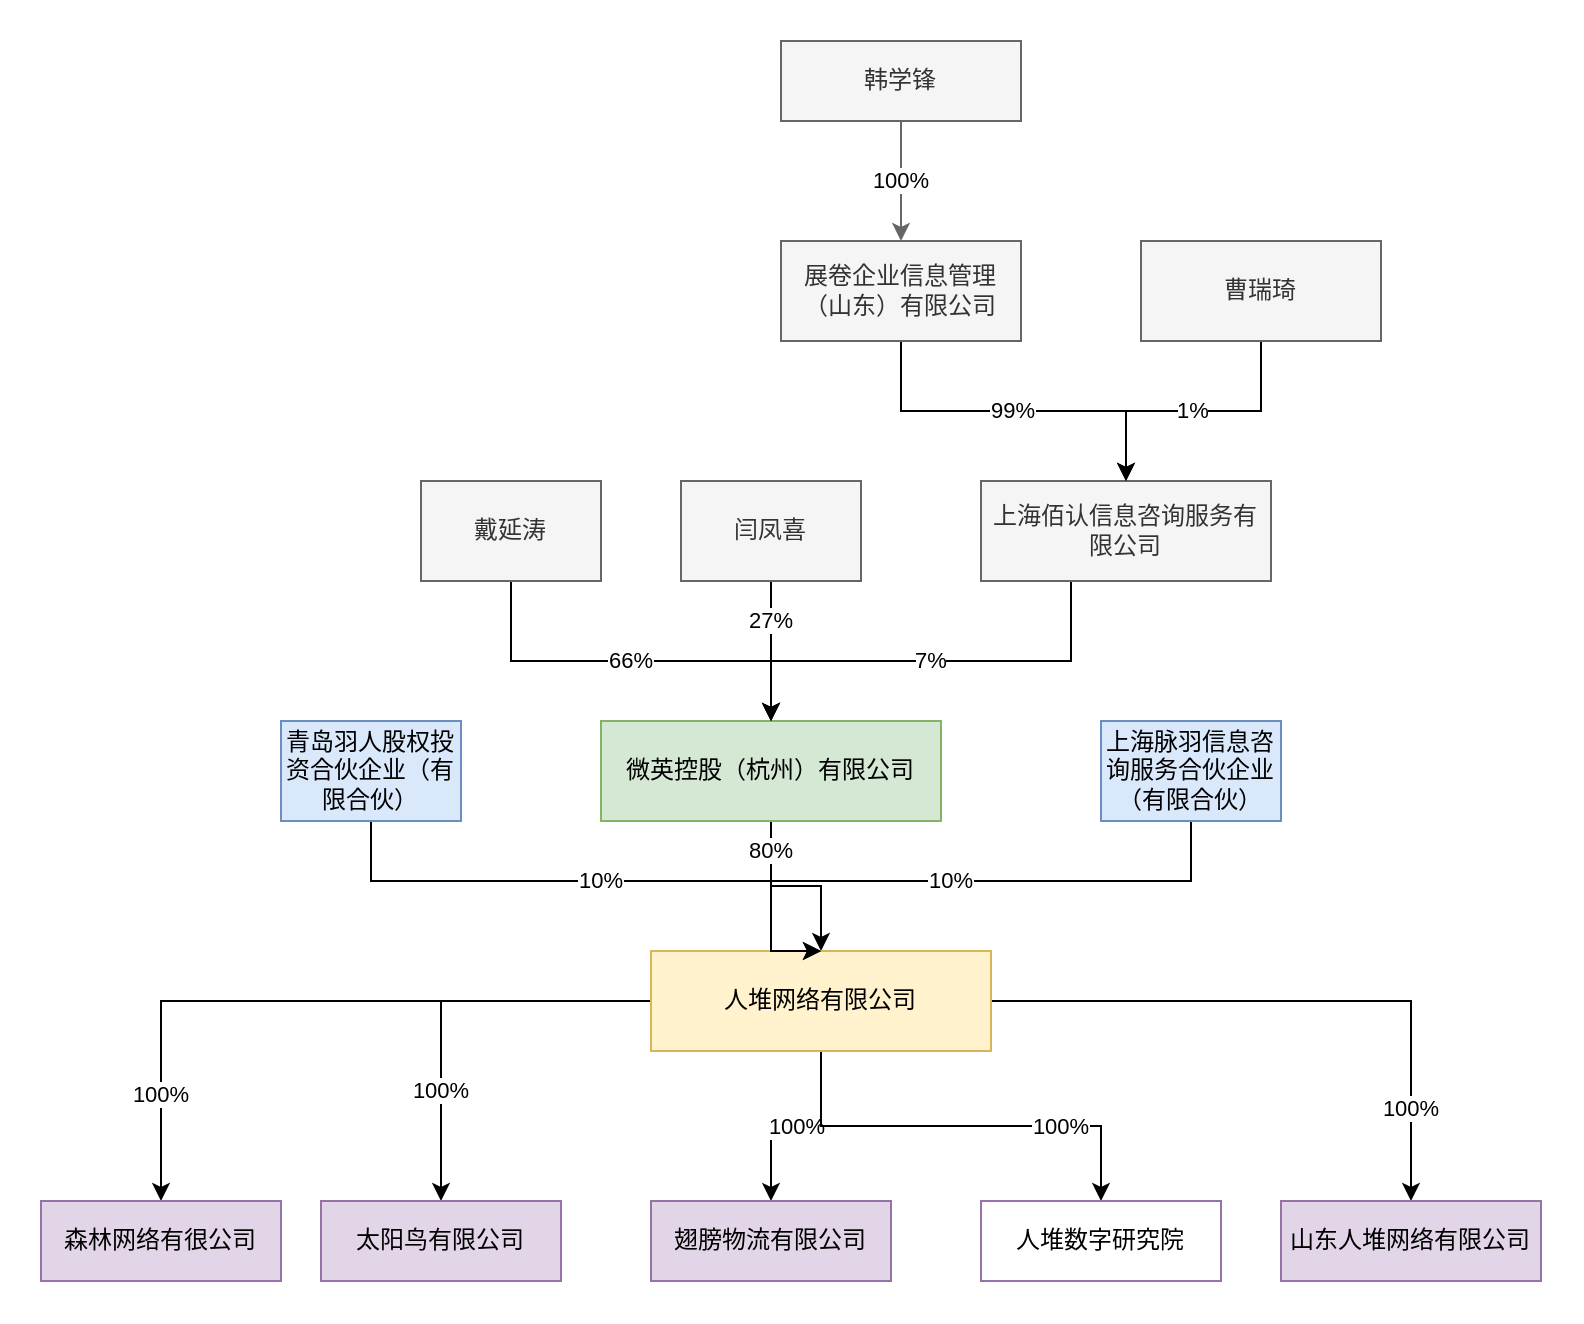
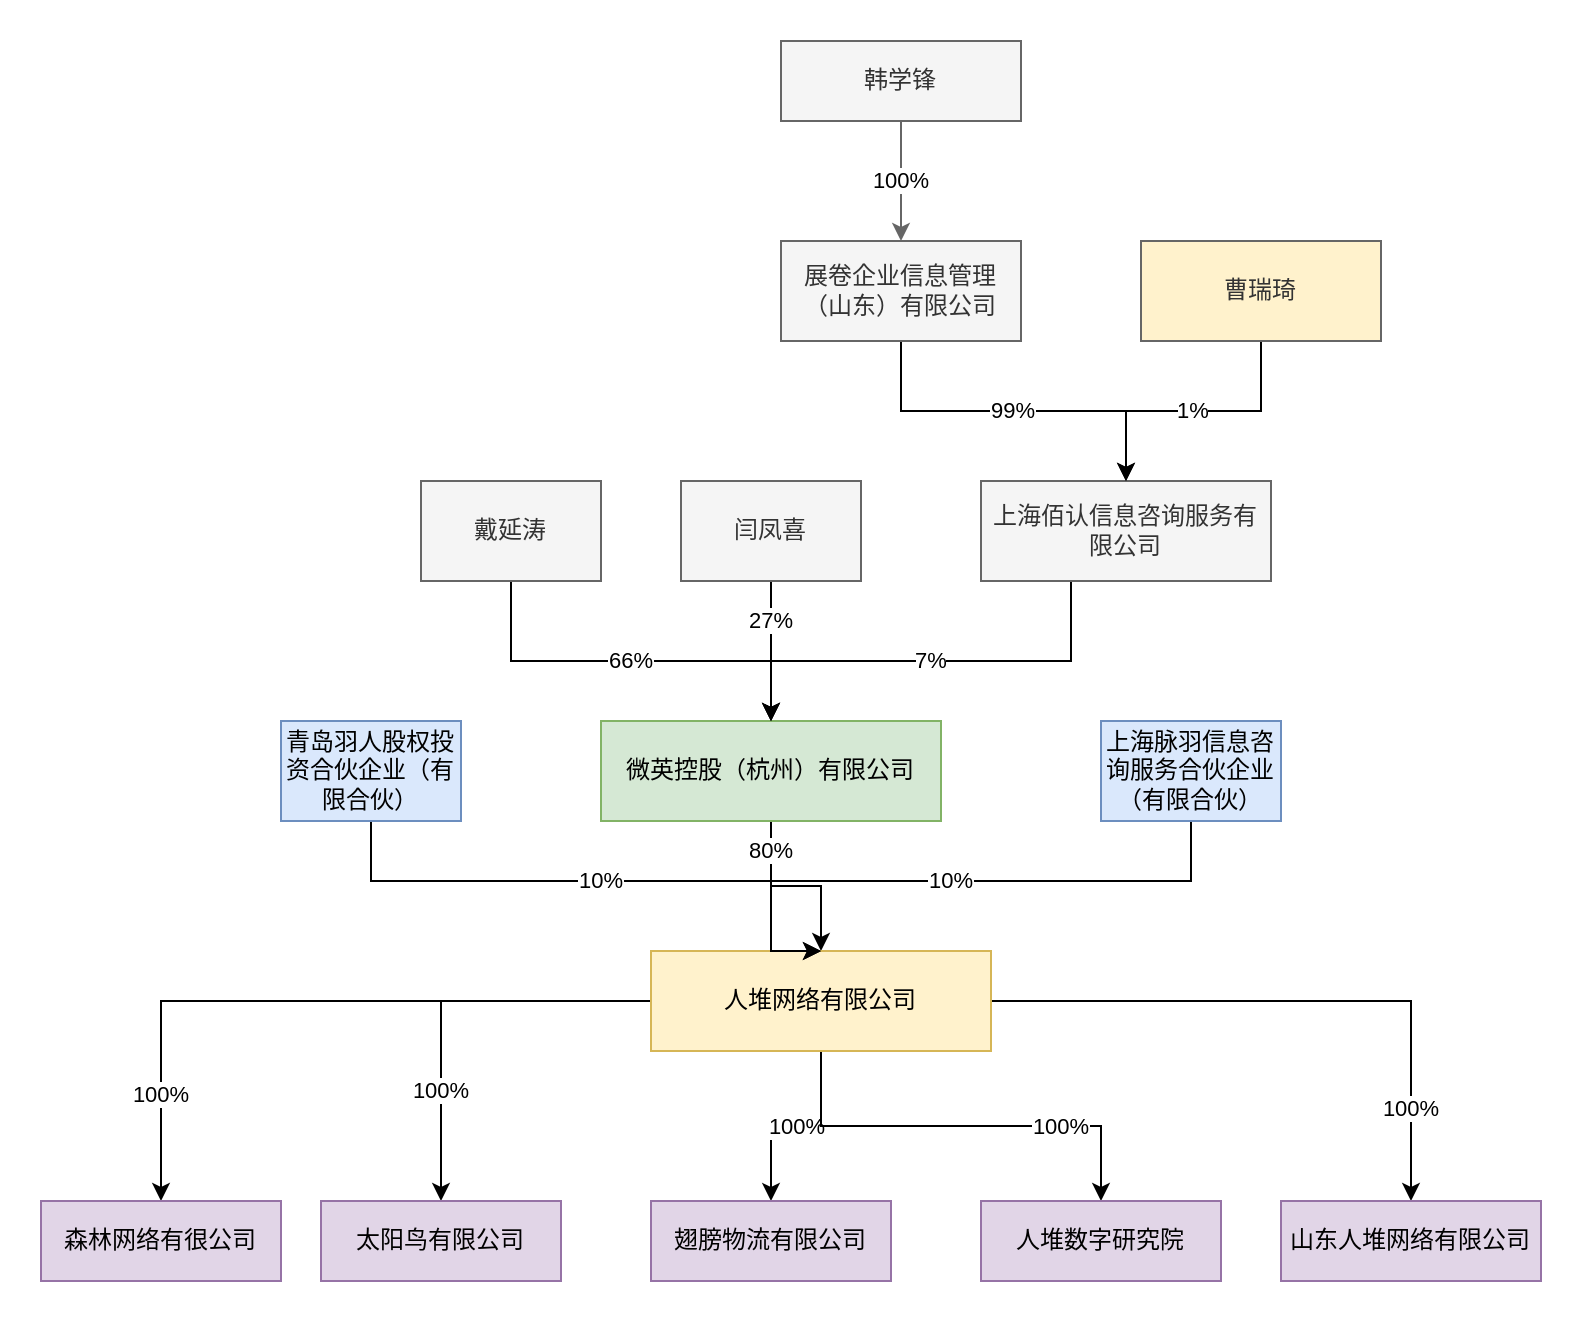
  <mxCell id="0" />
  <mxCell id="1" parent="0" />
  <mxCell id="2" value="80%" style="edgeStyle=orthogonalEdgeStyle;rounded=0;orthogonalLoop=1;jettySize=auto;html=1;entryX=0.5;entryY=0;entryDx=0;entryDy=0;" edge="1" parent="1" source="3" target="21"><mxGeometry x="-0.667" relative="1" as="geometry"><mxPoint as="offset" /></mxGeometry></mxCell>
  <mxCell id="3" value="微英控股（杭州）有限公司" style="rounded=0;whiteSpace=wrap;html=1;fillColor=#d5e8d4;strokeColor=#82b366;" vertex="1" parent="1"><mxGeometry x="300" y="360" width="170" height="50" as="geometry" /></mxCell>
  <mxCell id="4" value="66%" style="edgeStyle=orthogonalEdgeStyle;rounded=0;orthogonalLoop=1;jettySize=auto;html=1;exitX=0.5;exitY=1;exitDx=0;exitDy=0;entryX=0.5;entryY=0;entryDx=0;entryDy=0;" edge="1" parent="1" source="5" target="3"><mxGeometry relative="1" as="geometry"><Array as="points"><mxPoint x="255" y="330" /><mxPoint x="385" y="330" /></Array></mxGeometry></mxCell>
  <mxCell id="5" value="戴延涛" style="rounded=0;whiteSpace=wrap;html=1;fillColor=#f5f5f5;fontColor=#333333;strokeColor=#666666;" vertex="1" parent="1"><mxGeometry x="210" y="240" width="90" height="50" as="geometry" /></mxCell>
  <mxCell id="6" value="27%" style="edgeStyle=orthogonalEdgeStyle;rounded=0;orthogonalLoop=1;jettySize=auto;html=1;entryX=0.5;entryY=0;entryDx=0;entryDy=0;" edge="1" parent="1" source="7" target="3"><mxGeometry x="-0.429" relative="1" as="geometry"><mxPoint as="offset" /></mxGeometry></mxCell>
  <mxCell id="7" value="闫凤喜" style="rounded=0;whiteSpace=wrap;html=1;fillColor=#f5f5f5;fontColor=#333333;strokeColor=#666666;" vertex="1" parent="1"><mxGeometry x="340" y="240" width="90" height="50" as="geometry" /></mxCell>
  <mxCell id="8" value="7%" style="edgeStyle=orthogonalEdgeStyle;rounded=0;orthogonalLoop=1;jettySize=auto;html=1;" edge="1" parent="1" source="9" target="3"><mxGeometry relative="1" as="geometry"><Array as="points"><mxPoint x="535" y="330" /><mxPoint x="385" y="330" /></Array></mxGeometry></mxCell>
  <mxCell id="9" value="上海佰认信息咨询服务有限公司" style="rounded=0;whiteSpace=wrap;html=1;fillColor=#f5f5f5;fontColor=#333333;strokeColor=#666666;" vertex="1" parent="1"><mxGeometry x="490" y="240" width="145" height="50" as="geometry" /></mxCell>
  <mxCell id="10" value="100%" style="edgeStyle=orthogonalEdgeStyle;rounded=0;orthogonalLoop=1;jettySize=auto;html=1;fillColor=#f5f5f5;strokeColor=#666666;" edge="1" parent="1" source="11" target="13"><mxGeometry relative="1" as="geometry" /></mxCell>
  <mxCell id="11" value="韩学锋" style="rounded=0;whiteSpace=wrap;html=1;fillColor=#f5f5f5;fontColor=#333333;strokeColor=#666666;" vertex="1" parent="1"><mxGeometry x="390" y="20" width="120" height="40" as="geometry" /></mxCell>
  <mxCell id="12" value="99%" style="edgeStyle=orthogonalEdgeStyle;rounded=0;orthogonalLoop=1;jettySize=auto;html=1;" edge="1" parent="1" source="13" target="9"><mxGeometry relative="1" as="geometry" /></mxCell>
  <mxCell id="13" value="展卷企业信息管理（山东）有限公司" style="rounded=0;whiteSpace=wrap;html=1;fillColor=#f5f5f5;fontColor=#333333;strokeColor=#666666;" vertex="1" parent="1"><mxGeometry x="390" y="120" width="120" height="50" as="geometry" /></mxCell>
  <mxCell id="14" value="1%" style="edgeStyle=orthogonalEdgeStyle;rounded=0;orthogonalLoop=1;jettySize=auto;html=1;entryX=0.5;entryY=0;entryDx=0;entryDy=0;" edge="1" parent="1" source="15" target="9"><mxGeometry relative="1" as="geometry" /></mxCell>
- <mxCell id="15" value="曹瑞琦" style="rounded=0;whiteSpace=wrap;html=1;fillColor=#f5f5f5;fontColor=#333333;strokeColor=#666666;" vertex="1" parent="1"><mxGeometry x="570" y="120" width="120" height="50" as="geometry" /></mxCell>
+ <mxCell id="15" value="曹瑞琦" style="rounded=0;whiteSpace=wrap;html=1;fillColor=#fff2cc;fontColor=#333333;strokeColor=#666666;" vertex="1" parent="1"><mxGeometry x="570" y="120" width="120" height="50" as="geometry" /></mxCell>
  <mxCell id="16" value="100%" style="edgeStyle=orthogonalEdgeStyle;rounded=0;orthogonalLoop=1;jettySize=auto;html=1;" edge="1" parent="1" source="21" target="26"><mxGeometry relative="1" as="geometry" /></mxCell>
  <mxCell id="17" value="100%" style="edgeStyle=orthogonalEdgeStyle;rounded=0;orthogonalLoop=1;jettySize=auto;html=1;entryX=0.5;entryY=0;entryDx=0;entryDy=0;" edge="1" parent="1" source="21" target="30"><mxGeometry x="0.692" relative="1" as="geometry"><mxPoint as="offset" /></mxGeometry></mxCell>
  <mxCell id="18" value="100%" style="edgeStyle=orthogonalEdgeStyle;rounded=0;orthogonalLoop=1;jettySize=auto;html=1;" edge="1" parent="1" source="21" target="27"><mxGeometry x="0.459" relative="1" as="geometry"><mxPoint as="offset" /></mxGeometry></mxCell>
  <mxCell id="19" value="100%" style="edgeStyle=orthogonalEdgeStyle;rounded=0;orthogonalLoop=1;jettySize=auto;html=1;" edge="1" parent="1" source="21" target="28"><mxGeometry x="0.46" relative="1" as="geometry"><mxPoint as="offset" /></mxGeometry></mxCell>
  <mxCell id="20" value="100%" style="edgeStyle=orthogonalEdgeStyle;rounded=0;orthogonalLoop=1;jettySize=auto;html=1;entryX=0.5;entryY=0;entryDx=0;entryDy=0;" edge="1" parent="1" source="21" target="29"><mxGeometry x="0.706" relative="1" as="geometry"><mxPoint as="offset" /></mxGeometry></mxCell>
  <mxCell id="21" value="人堆网络有限公司" style="rounded=0;whiteSpace=wrap;html=1;fillColor=#fff2cc;strokeColor=#d6b656;" vertex="1" parent="1"><mxGeometry x="325" y="475" width="170" height="50" as="geometry" /></mxCell>
  <mxCell id="22" value="10%" style="edgeStyle=orthogonalEdgeStyle;rounded=0;orthogonalLoop=1;jettySize=auto;html=1;entryX=0.5;entryY=0;entryDx=0;entryDy=0;" edge="1" parent="1" source="23" target="21"><mxGeometry relative="1" as="geometry"><Array as="points"><mxPoint x="185" y="440" /><mxPoint x="385" y="440" /></Array></mxGeometry></mxCell>
  <mxCell id="23" value="青岛羽人股权投资合伙企业（有限合伙）" style="rounded=0;whiteSpace=wrap;html=1;fillColor=#dae8fc;strokeColor=#6c8ebf;" vertex="1" parent="1"><mxGeometry x="140" y="360" width="90" height="50" as="geometry" /></mxCell>
  <mxCell id="24" value="10%" style="edgeStyle=orthogonalEdgeStyle;rounded=0;orthogonalLoop=1;jettySize=auto;html=1;entryX=0.5;entryY=0;entryDx=0;entryDy=0;" edge="1" parent="1" source="25" target="21"><mxGeometry relative="1" as="geometry"><Array as="points"><mxPoint x="595" y="440" /><mxPoint x="385" y="440" /></Array></mxGeometry></mxCell>
  <mxCell id="25" value="上海脉羽信息咨询服务合伙企业（有限合伙）" style="rounded=0;whiteSpace=wrap;html=1;fillColor=#dae8fc;strokeColor=#6c8ebf;" vertex="1" parent="1"><mxGeometry x="550" y="360" width="90" height="50" as="geometry" /></mxCell>
  <mxCell id="26" value="翅膀物流有限公司" style="rounded=0;whiteSpace=wrap;html=1;fillColor=#e1d5e7;strokeColor=#9673a6;" vertex="1" parent="1"><mxGeometry x="325" y="600" width="120" height="40" as="geometry" /></mxCell>
  <mxCell id="27" value="太阳鸟有限公司" style="rounded=0;whiteSpace=wrap;html=1;fillColor=#e1d5e7;strokeColor=#9673a6;" vertex="1" parent="1"><mxGeometry x="160" y="600" width="120" height="40" as="geometry" /></mxCell>
- <mxCell id="28" value="人堆数字研究院" style="rounded=0;whiteSpace=wrap;html=1;fillColor=#ffffff;strokeColor=#9673a6;" vertex="1" parent="1"><mxGeometry x="490" y="600" width="120" height="40" as="geometry" /></mxCell>
+ <mxCell id="28" value="人堆数字研究院" style="rounded=0;whiteSpace=wrap;html=1;fillColor=#e1d5e7;strokeColor=#9673a6;" vertex="1" parent="1"><mxGeometry x="490" y="600" width="120" height="40" as="geometry" /></mxCell>
  <mxCell id="29" value="山东人堆网络有限公司" style="rounded=0;whiteSpace=wrap;html=1;fillColor=#e1d5e7;strokeColor=#9673a6;" vertex="1" parent="1"><mxGeometry x="640" y="600" width="130" height="40" as="geometry" /></mxCell>
  <mxCell id="30" value="森林网络有很公司" style="rounded=0;whiteSpace=wrap;html=1;fillColor=#e1d5e7;strokeColor=#9673a6;" vertex="1" parent="1"><mxGeometry x="20" y="600" width="120" height="40" as="geometry" /></mxCell>
